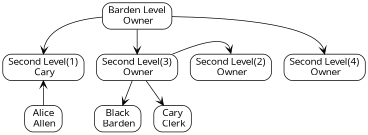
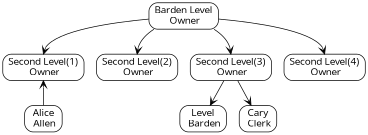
  digraph {
    fixedwidth=true
    fontname="Open Sans"
    node [fontname="Open Sans" shape=box style=rounded]
    edge [arrowhead=vee fontname="Open Sans" headport=n]
-   n1 [label="Second Level(1)\n Cary"]
+   n1 [label="Second Level(1)\n Owner"]
    n2 [label="Second Level(2)\n Owner"]
    n3 [label="Second Level(3)\n Owner"]
    n4 [label="Second Level(4)\n Owner"]
    n5 [label="Alice\n Allen"]
-   n6 [label="Black\n Barden"]
+   n6 [label="Level\n Barden"]
    n7 [label="Cary\n Clerk"]
    n8 [label="Barden Level\n Owner"]
    subgraph sub_1 {
      rank=same
      n1
      n2
      n3
      n4
    }
    subgraph sub_2 {
      rank=same
      n5
      n6
      n7
    }
    n3 -> n6 [headport=""]
    n3 -> n7 [headport=""]
    n5 -> n1 [headport=""]
    n8 -> n1
-   n3 -> n2
+   n8 -> n2
    n8 -> n3
    n8 -> n4
  }
